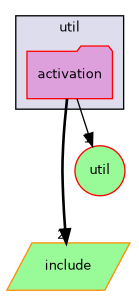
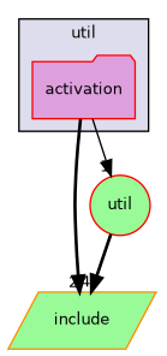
  digraph {
    compound=true
    node [color=red fillcolor=palegreen fontname=Helvetica fontsize=10 style=filled]
    edge [labeldistance=1.5 labelfontname=Helvetica labelfontsize=10 style=bold]
    n1 [fillcolor=plum label=activation pencolor=black shape=folder]
    n2 [color=darkorange label=include shape=parallelogram]
    n3 [label=util shape=circle]
    subgraph cluster_1 {
      bgcolor="#ddddee"
      fontname=Helvetica
      fontsize=10
      label=util
      pencolor=black
      n1
    }
    n1 -> n2 [headlabel=2]
    n1 -> n3 [headlabel=1 style=solid]
+   n3 -> n2 [headlabel=4]
  }
